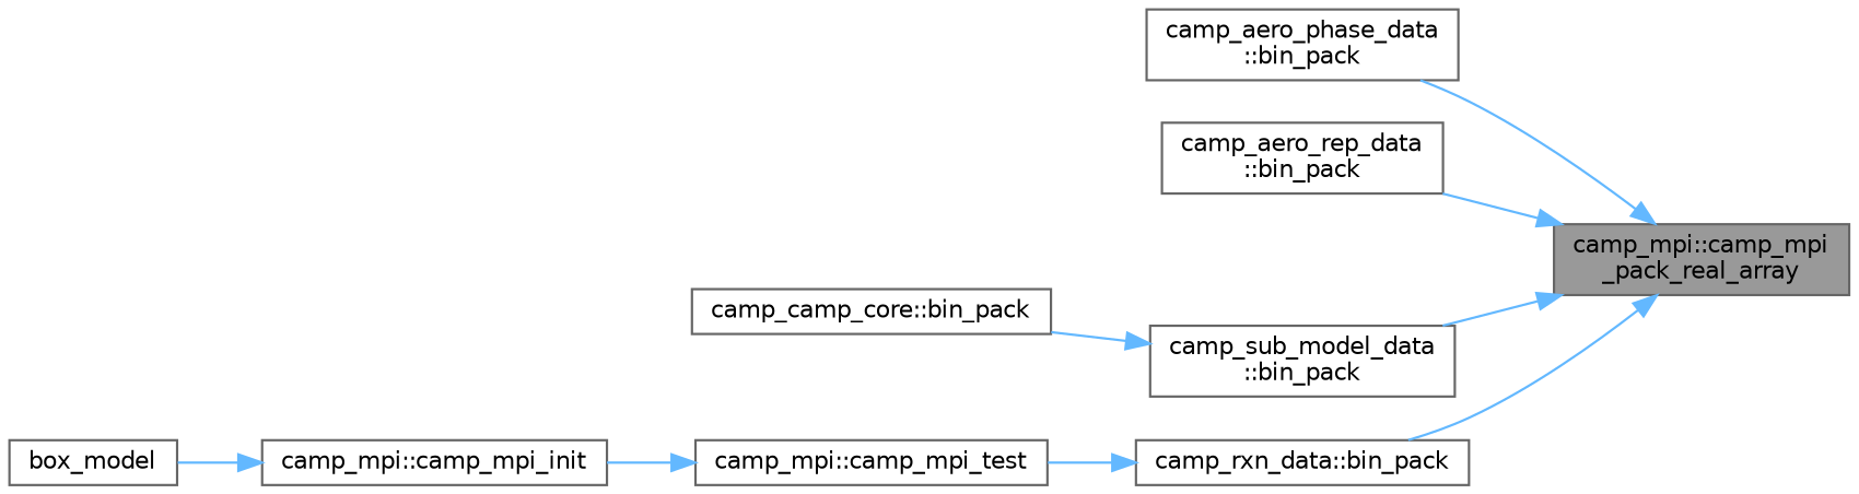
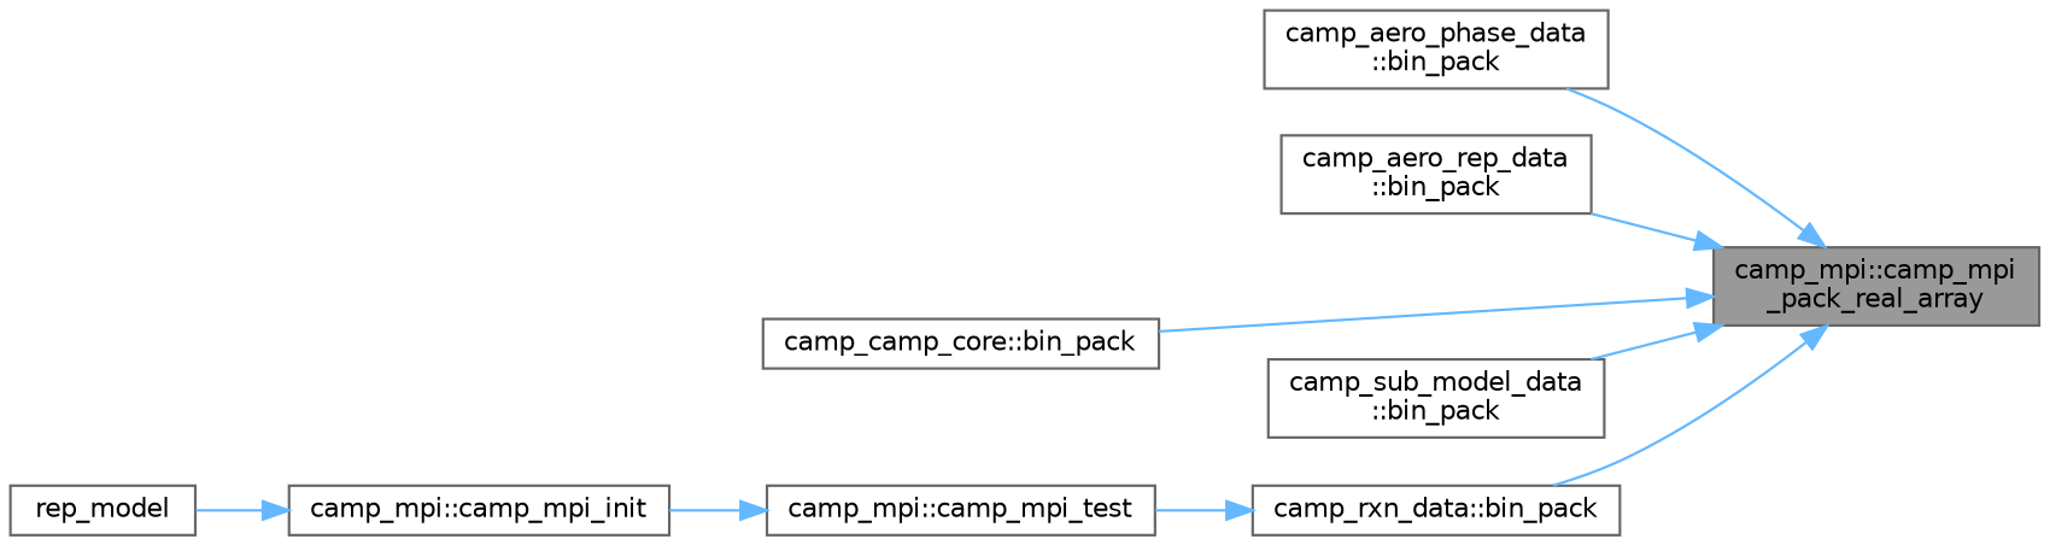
  digraph {
    rankdir=RL
    node [color=grey40 fillcolor=white fontname=Helvetica fontsize=10 shape=box style=filled]
    edge [color=steelblue1 dir=back fontname=Helvetica fontsize=10 labelfontname=Helvetica labelfontsize=10 style=solid]
    n1 [color=gray40 fillcolor=grey60 fontcolor=black height=0.2 label="camp_mpi::camp_mpi\l_pack_real_array" width=0.4]
    n2 [height=0.2 label="camp_aero_phase_data\l::bin_pack" width=0.4]
    n3 [height=0.2 label="camp_aero_rep_data\l::bin_pack" width=0.4]
    n4 [height=0.2 label="camp_camp_core::bin_pack" width=0.4]
    n5 [height=0.2 label="camp_rxn_data::bin_pack" width=0.4]
    n6 [height=0.2 label="camp_sub_model_data\l::bin_pack" width=0.4]
    n7 [height=0.2 label="camp_mpi::camp_mpi_test" width=0.4]
    n8 [height=0.2 label="camp_mpi::camp_mpi_init" width=0.4]
-   n9 [height=0.2 label=box_model width=0.4]
+   n9 [height=0.2 label=rep_model width=0.4]
    n1 -> n2
    n1 -> n3
-   n6 -> n4
+   n1 -> n4
    n1 -> n5
    n1 -> n6
    n5 -> n7
    n7 -> n8
    n8 -> n9
  }
